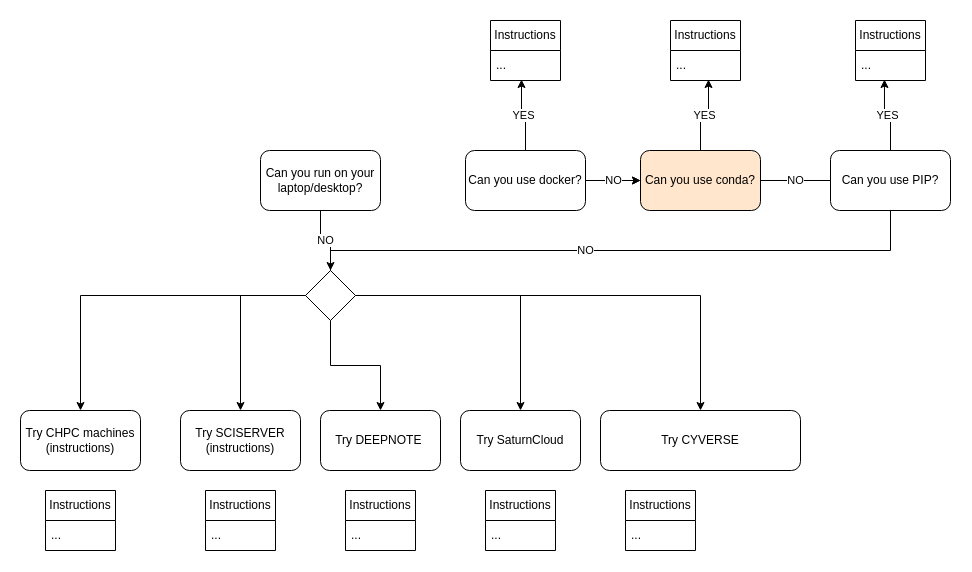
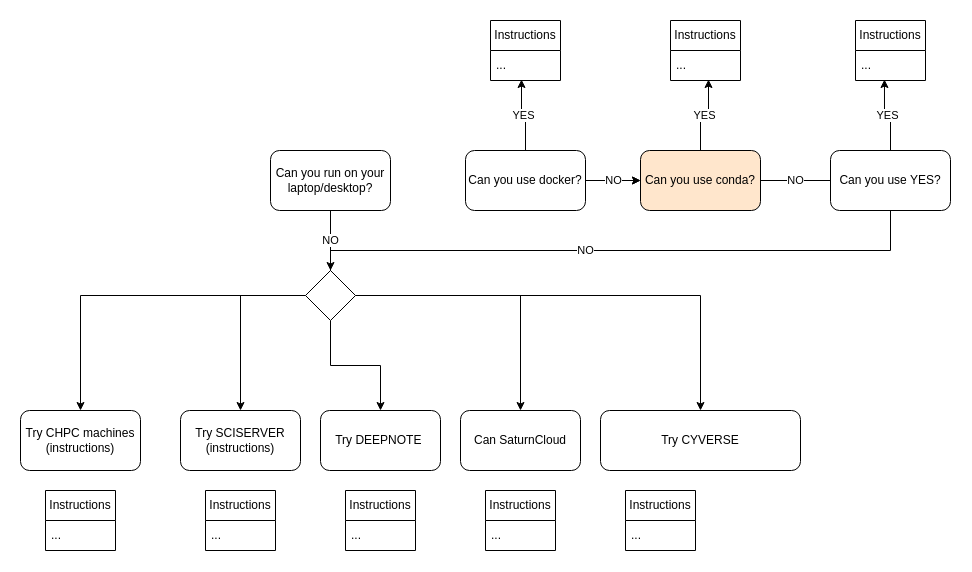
  <mxCell id="0" />
  <mxCell id="1" parent="0" />
  <mxCell id="2" value="NO" style="edgeStyle=orthogonalEdgeStyle;rounded=0;orthogonalLoop=1;jettySize=auto;html=1;" edge="1" parent="1" source="3" target="21"><mxGeometry relative="1" as="geometry" /></mxCell>
- <mxCell id="3" value="Can you run on your laptop/desktop?" style="rounded=1;whiteSpace=wrap;html=1;" vertex="1" parent="1"><mxGeometry x="260" y="150" width="120" height="60" as="geometry" /></mxCell>
+ <mxCell id="3" value="Can you run on your laptop/desktop?" style="rounded=1;whiteSpace=wrap;html=1;" vertex="1" parent="1"><mxGeometry x="270" y="150" width="120" height="60" as="geometry" /></mxCell>
  <mxCell id="4" style="edgeStyle=orthogonalEdgeStyle;rounded=0;orthogonalLoop=1;jettySize=auto;html=1;entryX=0;entryY=0.5;entryDx=0;entryDy=0;" edge="1" parent="1" source="6" target="8"><mxGeometry relative="1" as="geometry" /></mxCell>
  <mxCell id="5" value="NO" style="edgeStyle=orthogonalEdgeStyle;rounded=0;orthogonalLoop=1;jettySize=auto;html=1;" edge="1" parent="1" source="6" target="8"><mxGeometry relative="1" as="geometry" /></mxCell>
  <mxCell id="6" value="Can you use docker?" style="rounded=1;whiteSpace=wrap;html=1;" vertex="1" parent="1"><mxGeometry x="465" y="150" width="120" height="60" as="geometry" /></mxCell>
  <mxCell id="7" value="NO" style="edgeStyle=orthogonalEdgeStyle;rounded=0;orthogonalLoop=1;jettySize=auto;html=1;endArrow=none;" edge="1" parent="1" source="8" target="10"><mxGeometry relative="1" as="geometry" /></mxCell>
  <mxCell id="8" value="Can you use conda?" style="rounded=1;whiteSpace=wrap;html=1;fillColor=#ffe6cc;" vertex="1" parent="1"><mxGeometry x="640" y="150" width="120" height="60" as="geometry" /></mxCell>
  <mxCell id="9" value="NO" style="edgeStyle=orthogonalEdgeStyle;rounded=0;orthogonalLoop=1;jettySize=auto;html=1;entryX=1;entryY=0.5;entryDx=0;entryDy=0;exitX=0.5;exitY=1;exitDx=0;exitDy=0;" edge="1" parent="1" source="10" target="21"><mxGeometry relative="1" as="geometry"><Array as="points"><mxPoint x="890" y="250" /><mxPoint x="330" y="250" /><mxPoint x="330" y="285" /><mxPoint x="320" y="285" /><mxPoint x="320" y="295" /></Array></mxGeometry></mxCell>
- <mxCell id="10" value="Can you use PIP?" style="rounded=1;whiteSpace=wrap;html=1;" vertex="1" parent="1"><mxGeometry x="830" y="150" width="120" height="60" as="geometry" /></mxCell>
+ <mxCell id="10" value="Can you use YES?" style="rounded=1;whiteSpace=wrap;html=1;" vertex="1" parent="1"><mxGeometry x="830" y="150" width="120" height="60" as="geometry" /></mxCell>
  <mxCell id="11" value="Try SCISERVER&lt;br&gt;(instructions)" style="rounded=1;whiteSpace=wrap;html=1;" vertex="1" parent="1"><mxGeometry x="180" y="410" width="120" height="60" as="geometry" /></mxCell>
  <mxCell id="12" value="Try CHPC machines&lt;br&gt;(instructions)" style="rounded=1;whiteSpace=wrap;html=1;" vertex="1" parent="1"><mxGeometry x="20" y="410" width="120" height="60" as="geometry" /></mxCell>
  <mxCell id="13" value="Try DEEPNOTE&amp;nbsp;" style="rounded=1;whiteSpace=wrap;html=1;" vertex="1" parent="1"><mxGeometry x="320" y="410" width="120" height="60" as="geometry" /></mxCell>
- <mxCell id="14" value="Try SaturnCloud" style="rounded=1;whiteSpace=wrap;html=1;" vertex="1" parent="1"><mxGeometry x="460" y="410" width="120" height="60" as="geometry" /></mxCell>
+ <mxCell id="14" value="Can SaturnCloud" style="rounded=1;whiteSpace=wrap;html=1;" vertex="1" parent="1"><mxGeometry x="460" y="410" width="120" height="60" as="geometry" /></mxCell>
  <mxCell id="15" value="Try CYVERSE" style="rounded=1;whiteSpace=wrap;html=1;" vertex="1" parent="1"><mxGeometry x="600" y="410" width="200" height="60" as="geometry" /></mxCell>
  <mxCell id="16" style="edgeStyle=orthogonalEdgeStyle;rounded=0;orthogonalLoop=1;jettySize=auto;html=1;entryX=0.5;entryY=0;entryDx=0;entryDy=0;" edge="1" parent="1" source="21" target="12"><mxGeometry relative="1" as="geometry" /></mxCell>
  <mxCell id="17" style="edgeStyle=orthogonalEdgeStyle;rounded=0;orthogonalLoop=1;jettySize=auto;html=1;entryX=0.5;entryY=0;entryDx=0;entryDy=0;" edge="1" parent="1" source="21" target="11"><mxGeometry relative="1" as="geometry" /></mxCell>
  <mxCell id="18" style="edgeStyle=orthogonalEdgeStyle;rounded=0;orthogonalLoop=1;jettySize=auto;html=1;" edge="1" parent="1" source="21" target="13"><mxGeometry relative="1" as="geometry" /></mxCell>
  <mxCell id="19" style="edgeStyle=orthogonalEdgeStyle;rounded=0;orthogonalLoop=1;jettySize=auto;html=1;" edge="1" parent="1" source="21" target="14"><mxGeometry relative="1" as="geometry" /></mxCell>
  <mxCell id="20" style="edgeStyle=orthogonalEdgeStyle;rounded=0;orthogonalLoop=1;jettySize=auto;html=1;entryX=0.5;entryY=0;entryDx=0;entryDy=0;" edge="1" parent="1" source="21" target="15"><mxGeometry relative="1" as="geometry" /></mxCell>
  <mxCell id="21" value="" style="rhombus;whiteSpace=wrap;html=1;" vertex="1" parent="1"><mxGeometry x="305" y="270" width="50" height="50" as="geometry" /></mxCell>
  <mxCell id="22" value="Instructions" style="swimlane;fontStyle=0;childLayout=stackLayout;horizontal=1;startSize=30;horizontalStack=0;resizeParent=1;resizeParentMax=0;resizeLast=0;collapsible=1;marginBottom=0;whiteSpace=wrap;html=1;" vertex="1" parent="1"><mxGeometry x="490" y="20" width="70" height="60" as="geometry" /></mxCell>
  <mxCell id="23" value="..." style="text;strokeColor=none;fillColor=none;align=left;verticalAlign=middle;spacingLeft=4;spacingRight=4;overflow=hidden;points=[[0,0.5],[1,0.5]];portConstraint=eastwest;rotatable=0;whiteSpace=wrap;html=1;" vertex="1" parent="22"><mxGeometry y="30" width="70" height="30" as="geometry" /></mxCell>
  <mxCell id="24" value="Instructions" style="swimlane;fontStyle=0;childLayout=stackLayout;horizontal=1;startSize=30;horizontalStack=0;resizeParent=1;resizeParentMax=0;resizeLast=0;collapsible=1;marginBottom=0;whiteSpace=wrap;html=1;" vertex="1" parent="1"><mxGeometry x="670" y="20" width="70" height="60" as="geometry" /></mxCell>
  <mxCell id="25" value="..." style="text;strokeColor=none;fillColor=none;align=left;verticalAlign=middle;spacingLeft=4;spacingRight=4;overflow=hidden;points=[[0,0.5],[1,0.5]];portConstraint=eastwest;rotatable=0;whiteSpace=wrap;html=1;" vertex="1" parent="24"><mxGeometry y="30" width="70" height="30" as="geometry" /></mxCell>
  <mxCell id="26" value="Instructions" style="swimlane;fontStyle=0;childLayout=stackLayout;horizontal=1;startSize=30;horizontalStack=0;resizeParent=1;resizeParentMax=0;resizeLast=0;collapsible=1;marginBottom=0;whiteSpace=wrap;html=1;" vertex="1" parent="1"><mxGeometry x="855" y="20" width="70" height="60" as="geometry" /></mxCell>
  <mxCell id="27" value="..." style="text;strokeColor=none;fillColor=none;align=left;verticalAlign=middle;spacingLeft=4;spacingRight=4;overflow=hidden;points=[[0,0.5],[1,0.5]];portConstraint=eastwest;rotatable=0;whiteSpace=wrap;html=1;" vertex="1" parent="26"><mxGeometry y="30" width="70" height="30" as="geometry" /></mxCell>
  <mxCell id="28" value="YES" style="edgeStyle=orthogonalEdgeStyle;rounded=0;orthogonalLoop=1;jettySize=auto;html=1;entryX=0.443;entryY=0.967;entryDx=0;entryDy=0;entryPerimeter=0;" edge="1" parent="1" source="6" target="23"><mxGeometry relative="1" as="geometry" /></mxCell>
  <mxCell id="29" value="YES" style="edgeStyle=orthogonalEdgeStyle;rounded=0;orthogonalLoop=1;jettySize=auto;html=1;entryX=0.543;entryY=0.967;entryDx=0;entryDy=0;entryPerimeter=0;" edge="1" parent="1" source="8" target="25"><mxGeometry relative="1" as="geometry" /></mxCell>
  <mxCell id="30" value="YES" style="edgeStyle=orthogonalEdgeStyle;rounded=0;orthogonalLoop=1;jettySize=auto;html=1;entryX=0.414;entryY=0.967;entryDx=0;entryDy=0;entryPerimeter=0;" edge="1" parent="1" source="10" target="27"><mxGeometry relative="1" as="geometry" /></mxCell>
  <mxCell id="31" value="Instructions" style="swimlane;fontStyle=0;childLayout=stackLayout;horizontal=1;startSize=30;horizontalStack=0;resizeParent=1;resizeParentMax=0;resizeLast=0;collapsible=1;marginBottom=0;whiteSpace=wrap;html=1;" vertex="1" parent="1"><mxGeometry x="45" y="490" width="70" height="60" as="geometry" /></mxCell>
  <mxCell id="32" value="..." style="text;strokeColor=none;fillColor=none;align=left;verticalAlign=middle;spacingLeft=4;spacingRight=4;overflow=hidden;points=[[0,0.5],[1,0.5]];portConstraint=eastwest;rotatable=0;whiteSpace=wrap;html=1;" vertex="1" parent="31"><mxGeometry y="30" width="70" height="30" as="geometry" /></mxCell>
  <mxCell id="33" value="Instructions" style="swimlane;fontStyle=0;childLayout=stackLayout;horizontal=1;startSize=30;horizontalStack=0;resizeParent=1;resizeParentMax=0;resizeLast=0;collapsible=1;marginBottom=0;whiteSpace=wrap;html=1;" vertex="1" parent="1"><mxGeometry x="205" y="490" width="70" height="60" as="geometry" /></mxCell>
  <mxCell id="34" value="..." style="text;strokeColor=none;fillColor=none;align=left;verticalAlign=middle;spacingLeft=4;spacingRight=4;overflow=hidden;points=[[0,0.5],[1,0.5]];portConstraint=eastwest;rotatable=0;whiteSpace=wrap;html=1;" vertex="1" parent="33"><mxGeometry y="30" width="70" height="30" as="geometry" /></mxCell>
  <mxCell id="35" value="Instructions" style="swimlane;fontStyle=0;childLayout=stackLayout;horizontal=1;startSize=30;horizontalStack=0;resizeParent=1;resizeParentMax=0;resizeLast=0;collapsible=1;marginBottom=0;whiteSpace=wrap;html=1;" vertex="1" parent="1"><mxGeometry x="345" y="490" width="70" height="60" as="geometry" /></mxCell>
  <mxCell id="36" value="..." style="text;strokeColor=none;fillColor=none;align=left;verticalAlign=middle;spacingLeft=4;spacingRight=4;overflow=hidden;points=[[0,0.5],[1,0.5]];portConstraint=eastwest;rotatable=0;whiteSpace=wrap;html=1;" vertex="1" parent="35"><mxGeometry y="30" width="70" height="30" as="geometry" /></mxCell>
  <mxCell id="37" value="Instructions" style="swimlane;fontStyle=0;childLayout=stackLayout;horizontal=1;startSize=30;horizontalStack=0;resizeParent=1;resizeParentMax=0;resizeLast=0;collapsible=1;marginBottom=0;whiteSpace=wrap;html=1;" vertex="1" parent="1"><mxGeometry x="485" y="490" width="70" height="60" as="geometry" /></mxCell>
  <mxCell id="38" value="..." style="text;strokeColor=none;fillColor=none;align=left;verticalAlign=middle;spacingLeft=4;spacingRight=4;overflow=hidden;points=[[0,0.5],[1,0.5]];portConstraint=eastwest;rotatable=0;whiteSpace=wrap;html=1;" vertex="1" parent="37"><mxGeometry y="30" width="70" height="30" as="geometry" /></mxCell>
  <mxCell id="39" value="Instructions" style="swimlane;fontStyle=0;childLayout=stackLayout;horizontal=1;startSize=30;horizontalStack=0;resizeParent=1;resizeParentMax=0;resizeLast=0;collapsible=1;marginBottom=0;whiteSpace=wrap;html=1;" vertex="1" parent="1"><mxGeometry x="625" y="490" width="70" height="60" as="geometry" /></mxCell>
  <mxCell id="40" value="..." style="text;strokeColor=none;fillColor=none;align=left;verticalAlign=middle;spacingLeft=4;spacingRight=4;overflow=hidden;points=[[0,0.5],[1,0.5]];portConstraint=eastwest;rotatable=0;whiteSpace=wrap;html=1;" vertex="1" parent="39"><mxGeometry y="30" width="70" height="30" as="geometry" /></mxCell>
